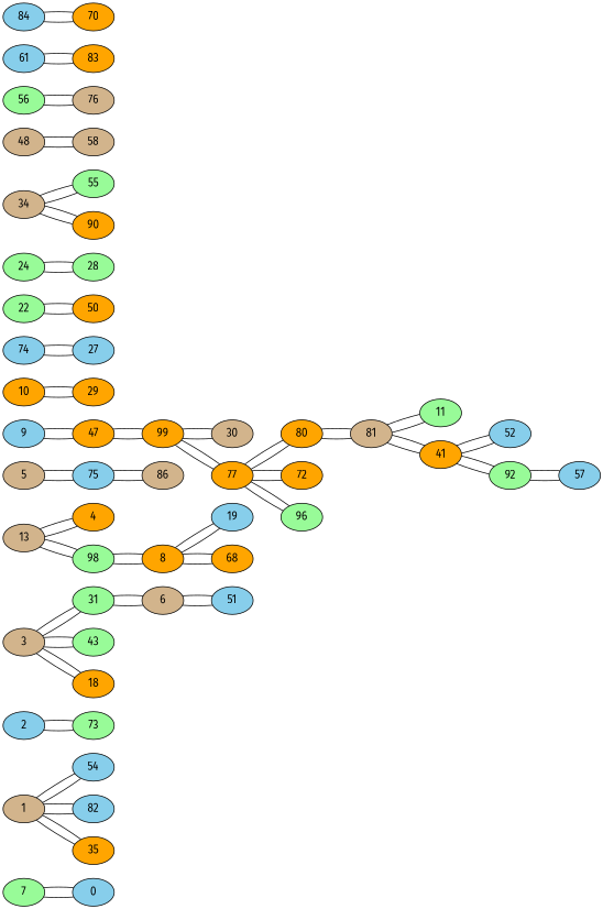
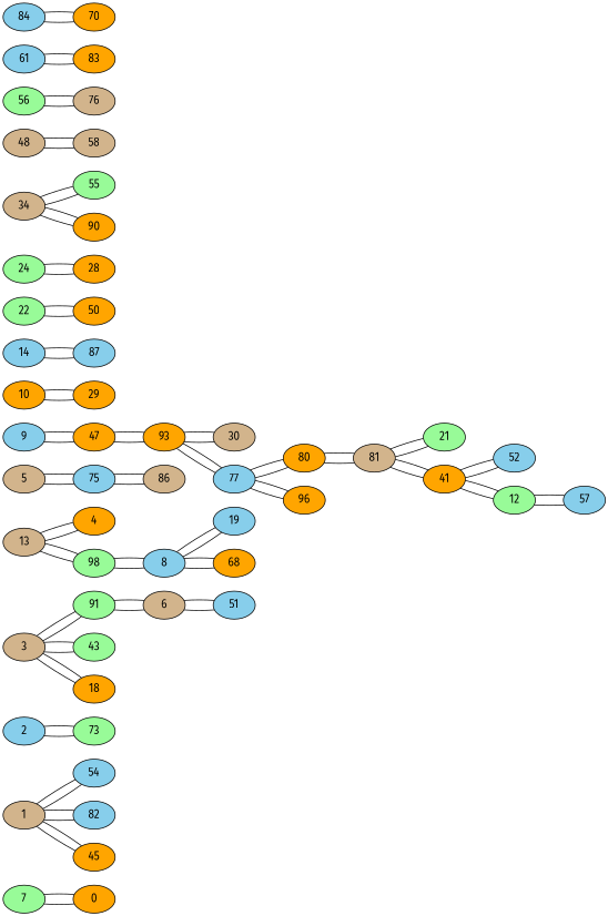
  graph {
    fontname="Fira Sans"
    rankdir=LR
    node [fillcolor=orange fontname="Fira Sans" style=filled]
    edge [fontname="Fira Sans"]
    7 [fillcolor=palegreen]
-   0 [fillcolor=skyblue]
+   0
    1 [fillcolor=tan]
    54 [fillcolor=skyblue]
    82 [fillcolor=skyblue]
-   35
+   35 [label=45]
    2 [fillcolor=skyblue]
    73 [fillcolor=palegreen]
    3 [fillcolor=tan]
-   31 [fillcolor=palegreen]
+   31 [fillcolor=palegreen label=91]
    43 [fillcolor=palegreen]
    18
    6 [fillcolor=tan]
    51 [fillcolor=skyblue]
    13 [fillcolor=tan]
    4
    98 [fillcolor=palegreen]
-   8
+   8 [fillcolor=skyblue]
    5 [fillcolor=tan]
    75 [fillcolor=skyblue]
    86 [fillcolor=tan]
    19 [fillcolor=skyblue]
    68
    9 [fillcolor=skyblue]
    47
-   93 [label=99]
+   93
    30 [fillcolor=tan]
-   77
+   77 [fillcolor=skyblue]
    10
    29
-   11 [fillcolor=palegreen]
+   11 [fillcolor=palegreen label=21]
    81 [fillcolor=tan]
    41
    80
    52 [fillcolor=skyblue]
-   92 [fillcolor=palegreen]
-   14 [fillcolor=skyblue label=74]
-   87 [fillcolor=skyblue label=27]
+   92 [fillcolor=palegreen label=12]
+   14 [fillcolor=skyblue]
+   87 [fillcolor=skyblue]
    22 [fillcolor=palegreen]
    50
    24 [fillcolor=palegreen]
-   28 [fillcolor=palegreen]
-   72
-   96 [fillcolor=palegreen]
+   28
+   96
    34 [fillcolor=tan]
    55 [fillcolor=palegreen]
    90
    57 [fillcolor=skyblue]
    48 [fillcolor=tan]
    58 [fillcolor=tan]
    56 [fillcolor=palegreen]
    76 [fillcolor=tan]
    61 [fillcolor=skyblue]
    83
    84 [fillcolor=skyblue]
    70
    7 -- 0
    0 -- 7
    1 -- 54
    1 -- 82
    1 -- 35
    54 -- 1
    82 -- 1
    35 -- 1
    2 -- 73
    73 -- 2
    3 -- 31
    3 -- 43
    3 -- 18
    31 -- 3
    31 -- 6
    43 -- 3
    18 -- 3
    6 -- 31
    6 -- 51
    51 -- 6
    13 -- 4
    13 -- 98
    4 -- 13
    98 -- 13
    98 -- 8
    8 -- 98
    8 -- 19
    8 -- 68
    5 -- 75
    75 -- 5
    75 -- 86
    86 -- 75
    19 -- 8
    68 -- 8
    9 -- 47
    47 -- 9
    47 -- 93
    93 -- 47
    93 -- 30
    93 -- 77
    30 -- 93
    77 -- 93
    77 -- 80
-   77 -- 72
    77 -- 96
    10 -- 29
    29 -- 10
    11 -- 81
    81 -- 11
    81 -- 41
    81 -- 80
    41 -- 81
    41 -- 52
    41 -- 92
    80 -- 77
    80 -- 81
    52 -- 41
    92 -- 41
    92 -- 57
    14 -- 87
    87 -- 14
    22 -- 50
    50 -- 22
    24 -- 28
    28 -- 24
-   72 -- 77
    96 -- 77
    34 -- 55
    34 -- 90
    55 -- 34
    90 -- 34
    57 -- 92
    48 -- 58
    58 -- 48
    56 -- 76
    76 -- 56
    61 -- 83
    83 -- 61
    84 -- 70
    70 -- 84
  }
